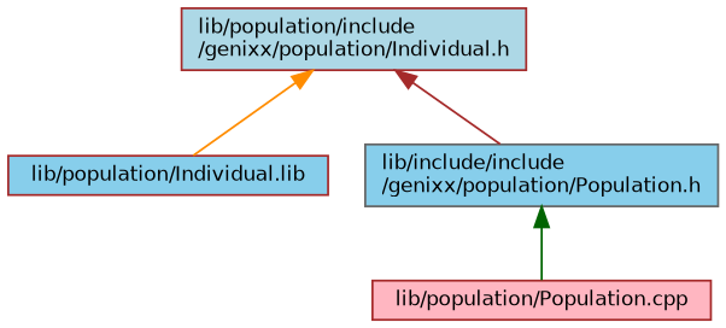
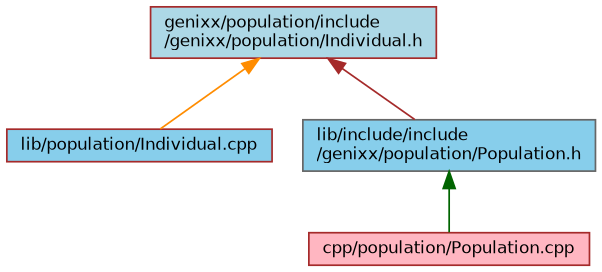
  digraph {
    fontname="DejaVu Sans"
    node [color=brown fillcolor=skyblue fontname="DejaVu Sans" fontsize=10 shape=box style=filled]
    edge [dir=back fontname="DejaVu Sans" fontsize=10 labelfontname=Helvetica labelfontsize=10 style=solid]
-   n1 [fillcolor=lightblue fontcolor=black height=0.2 label="lib/population/include\l/genixx/population/Individual.h" width=0.4]
-   n2 [height=0.2 label="lib/population/Individual.lib" width=0.4]
+   n1 [fillcolor=lightblue fontcolor=black height=0.2 label="genixx/population/include\l/genixx/population/Individual.h" width=0.4]
+   n2 [height=0.2 label="lib/population/Individual.cpp" width=0.4]
    n3 [color=gray40 height=0.2 label="lib/include/include\l/genixx/population/Population.h" width=0.4]
-   n4 [fillcolor=lightpink height=0.2 label="lib/population/Population.cpp" width=0.4]
+   n4 [fillcolor=lightpink height=0.2 label="cpp/population/Population.cpp" width=0.4]
    n1 -> n2 [color=darkorange]
    n1 -> n3 [color=brown]
    n3 -> n4 [color=darkgreen]
  }
